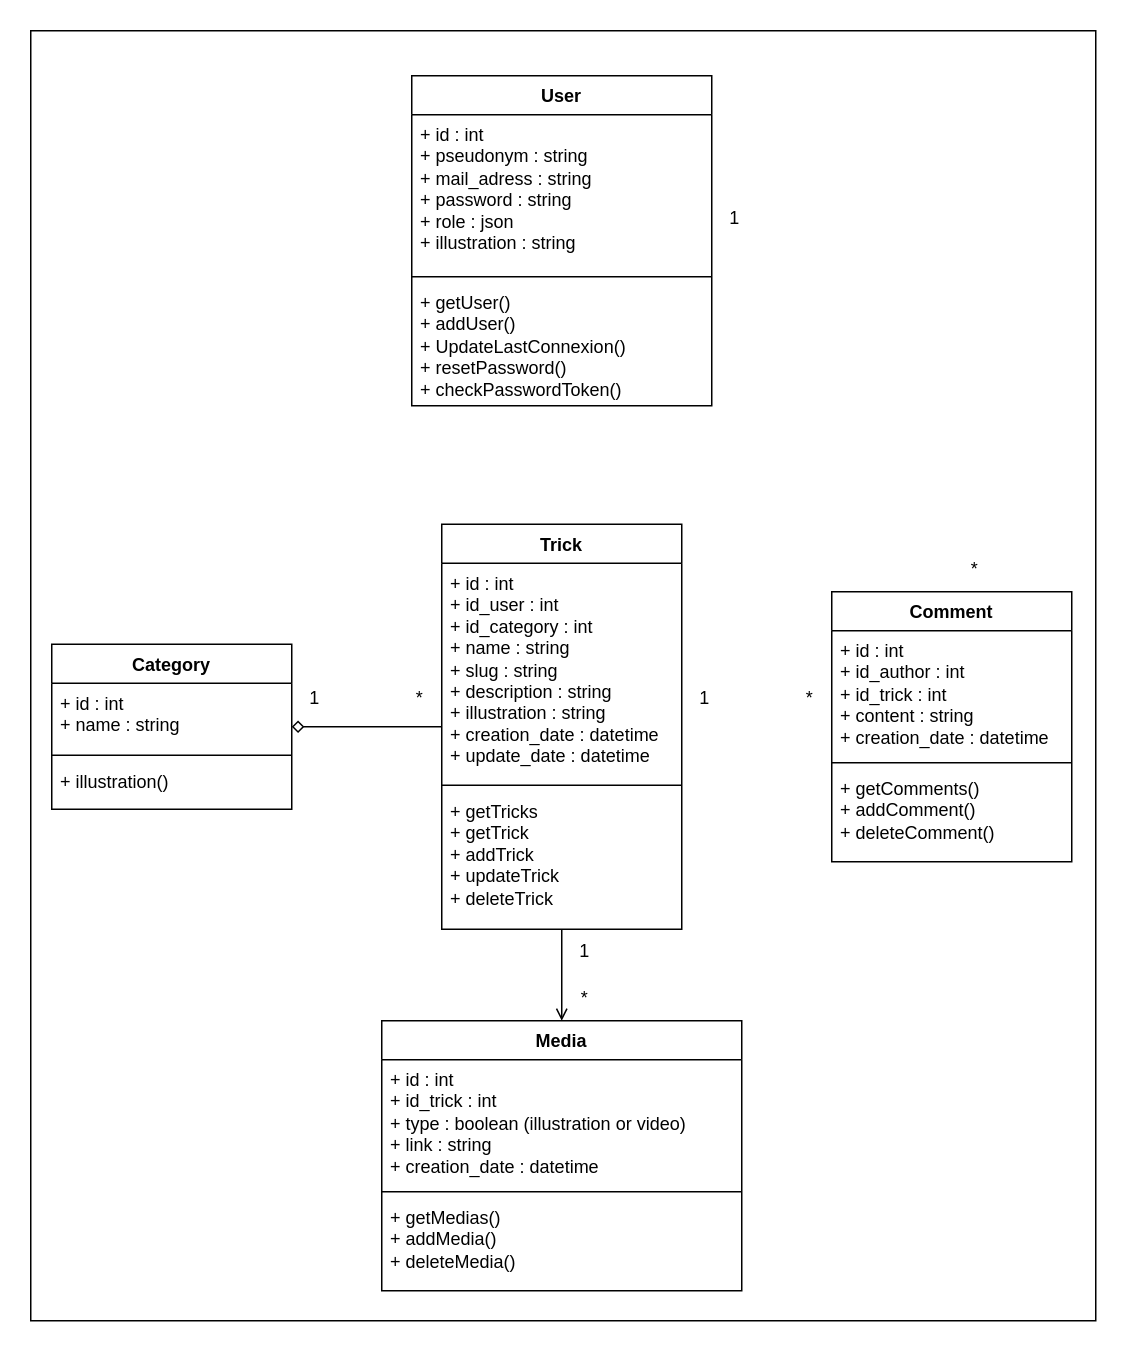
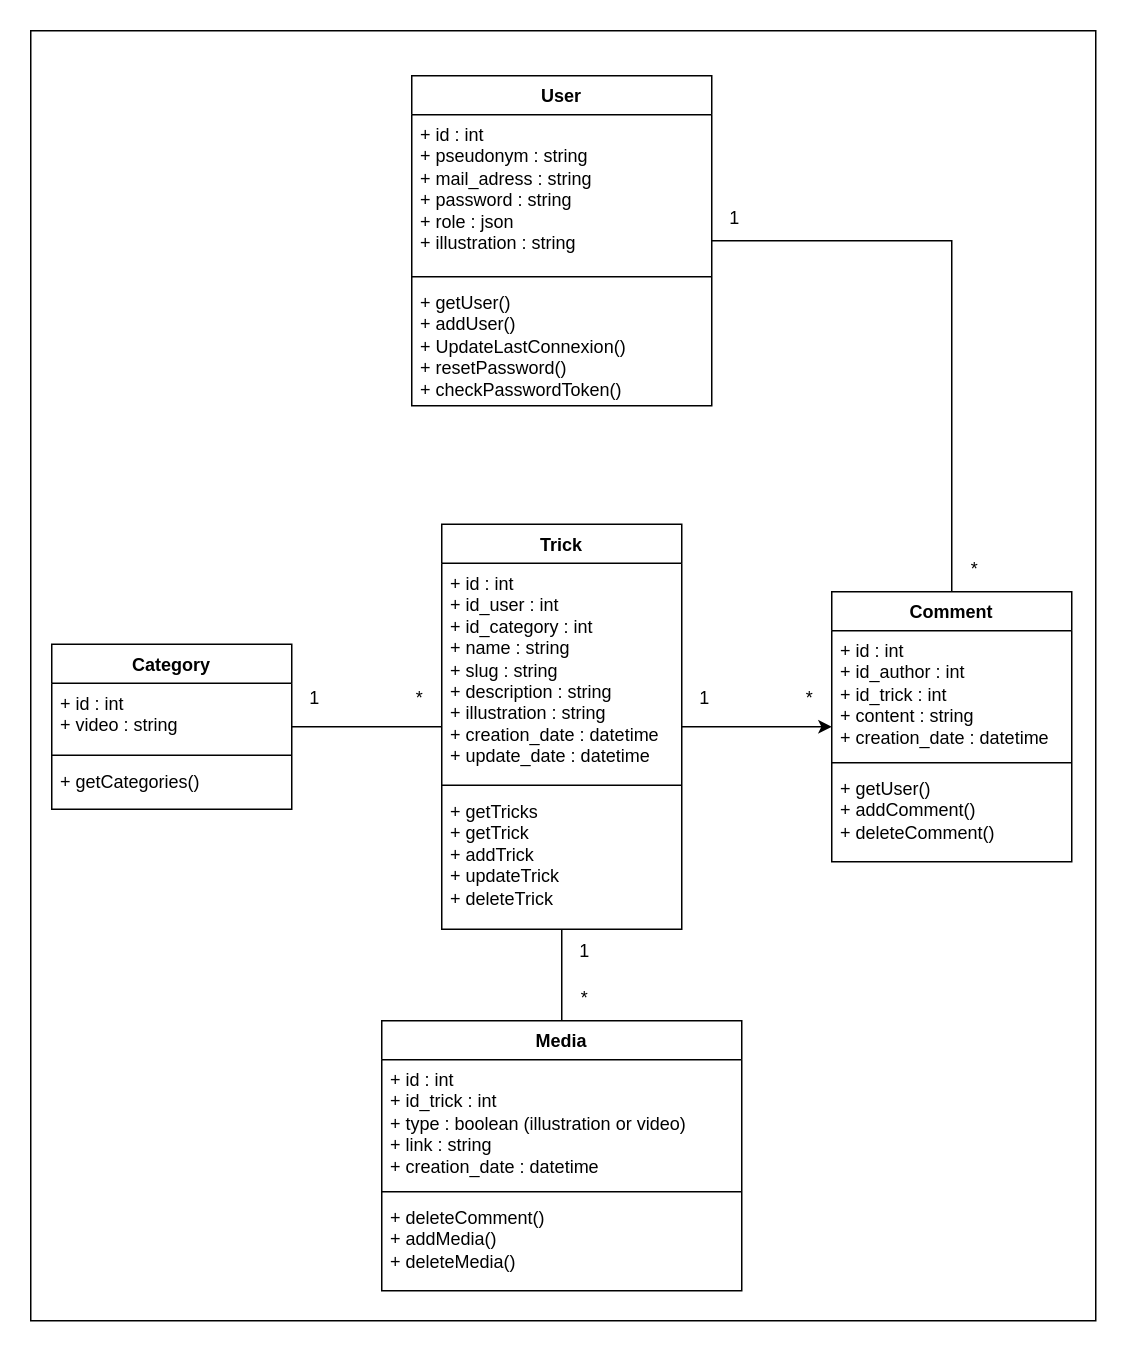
  <mxCell id="0" />
  <mxCell id="1" parent="0" />
  <mxCell id="2" value="" style="rounded=0;whiteSpace=wrap;html=1;movable=1;resizable=1;rotatable=1;deletable=1;editable=1;locked=0;connectable=1;labelBackgroundColor=none;" parent="1" vertex="1"><mxGeometry x="20" y="20" width="710" height="860" as="geometry" /></mxCell>
  <mxCell id="3" value="Media" style="swimlane;fontStyle=1;align=center;verticalAlign=top;childLayout=stackLayout;horizontal=1;startSize=26;horizontalStack=0;resizeParent=1;resizeParentMax=0;resizeLast=0;collapsible=1;marginBottom=0;whiteSpace=wrap;html=1;" parent="1" vertex="1"><mxGeometry x="254" y="680" width="240" height="180" as="geometry" /></mxCell>
  <mxCell id="4" value="&lt;div&gt;+ id : int&lt;/div&gt;&lt;div&gt;+ id_trick : int&lt;br&gt;&lt;/div&gt;&lt;div&gt;+ type : boolean (illustration or video)&lt;br&gt;&lt;/div&gt;&lt;div&gt;+ link : string&lt;/div&gt;&lt;div&gt;+ creation_date : datetime&lt;/div&gt;&lt;div&gt;&lt;br&gt;&lt;/div&gt;" style="text;strokeColor=none;fillColor=none;align=left;verticalAlign=top;spacingLeft=4;spacingRight=4;overflow=hidden;rotatable=0;points=[[0,0.5],[1,0.5]];portConstraint=eastwest;whiteSpace=wrap;html=1;" parent="3" vertex="1"><mxGeometry y="26" width="240" height="84" as="geometry" /></mxCell>
  <mxCell id="5" value="" style="line;strokeWidth=1;fillColor=none;align=left;verticalAlign=middle;spacingTop=-1;spacingLeft=3;spacingRight=3;rotatable=0;labelPosition=right;points=[];portConstraint=eastwest;strokeColor=inherit;" parent="3" vertex="1"><mxGeometry y="110" width="240" height="8" as="geometry" /></mxCell>
- <mxCell id="6" value="&lt;div&gt;+ getMedias()&lt;/div&gt;&lt;div&gt;+ addMedia()&lt;/div&gt;&lt;div&gt;+ deleteMedia()&lt;/div&gt;" style="text;strokeColor=none;fillColor=none;align=left;verticalAlign=top;spacingLeft=4;spacingRight=4;overflow=hidden;rotatable=0;points=[[0,0.5],[1,0.5]];portConstraint=eastwest;whiteSpace=wrap;html=1;" parent="3" vertex="1"><mxGeometry y="118" width="240" height="62" as="geometry" /></mxCell>
+ <mxCell id="6" value="&lt;div&gt;+ deleteComment()&lt;/div&gt;&lt;div&gt;+ addMedia()&lt;/div&gt;&lt;div&gt;+ deleteMedia()&lt;/div&gt;" style="text;strokeColor=none;fillColor=none;align=left;verticalAlign=top;spacingLeft=4;spacingRight=4;overflow=hidden;rotatable=0;points=[[0,0.5],[1,0.5]];portConstraint=eastwest;whiteSpace=wrap;html=1;" parent="3" vertex="1"><mxGeometry y="118" width="240" height="62" as="geometry" /></mxCell>
+ <mxCell id="7" style="edgeStyle=orthogonalEdgeStyle;rounded=0;orthogonalLoop=1;jettySize=auto;html=1;endArrow=none;endFill=0;" parent="1" source="8" target="19" edge="1"><mxGeometry relative="1" as="geometry" /></mxCell>
  <mxCell id="8" value="User" style="swimlane;fontStyle=1;align=center;verticalAlign=top;childLayout=stackLayout;horizontal=1;startSize=26;horizontalStack=0;resizeParent=1;resizeParentMax=0;resizeLast=0;collapsible=1;marginBottom=0;whiteSpace=wrap;html=1;" parent="1" vertex="1"><mxGeometry x="274" y="50" width="200" height="220" as="geometry" /></mxCell>
  <mxCell id="9" value="&lt;div&gt;+ id : int&lt;/div&gt;&lt;div&gt;+ pseudonym : string&lt;br&gt;&lt;/div&gt;&lt;div&gt;+ mail_adress : string&lt;br&gt;&lt;/div&gt;&lt;div&gt;+ password : string&lt;/div&gt;&lt;div&gt;+ role : json&lt;/div&gt;&lt;div&gt;+ illustration : string&lt;br&gt;&lt;/div&gt;&lt;div&gt;&lt;br&gt;&lt;/div&gt;" style="text;strokeColor=none;fillColor=none;align=left;verticalAlign=top;spacingLeft=4;spacingRight=4;overflow=hidden;rotatable=0;points=[[0,0.5],[1,0.5]];portConstraint=eastwest;whiteSpace=wrap;html=1;" parent="8" vertex="1"><mxGeometry y="26" width="200" height="104" as="geometry" /></mxCell>
  <mxCell id="10" value="" style="line;strokeWidth=1;fillColor=none;align=left;verticalAlign=middle;spacingTop=-1;spacingLeft=3;spacingRight=3;rotatable=0;labelPosition=right;points=[];portConstraint=eastwest;strokeColor=inherit;" parent="8" vertex="1"><mxGeometry y="130" width="200" height="8" as="geometry" /></mxCell>
  <mxCell id="11" value="+ getUser()&lt;br&gt;&lt;div&gt;+ addUser()&lt;/div&gt;+ UpdateLastConnexion()&lt;div&gt;+ resetPassword()&lt;/div&gt;&lt;div&gt;+ checkPasswordToken()&lt;/div&gt;" style="text;strokeColor=none;fillColor=none;align=left;verticalAlign=top;spacingLeft=4;spacingRight=4;overflow=hidden;rotatable=0;points=[[0,0.5],[1,0.5]];portConstraint=eastwest;whiteSpace=wrap;html=1;" parent="8" vertex="1"><mxGeometry y="138" width="200" height="82" as="geometry" /></mxCell>
- <mxCell id="12" style="edgeStyle=orthogonalEdgeStyle;rounded=0;orthogonalLoop=1;jettySize=auto;html=1;endArrow=diamond;endFill=0;" parent="1" source="15" target="25" edge="1"><mxGeometry relative="1" as="geometry" /></mxCell>
- <mxCell id="13" style="edgeStyle=orthogonalEdgeStyle;rounded=0;orthogonalLoop=1;jettySize=auto;html=1;endArrow=open;endFill=0;" parent="1" source="15" target="3" edge="1"><mxGeometry relative="1" as="geometry" /></mxCell>
+ <mxCell id="12" style="edgeStyle=orthogonalEdgeStyle;rounded=0;orthogonalLoop=1;jettySize=auto;html=1;endArrow=none;endFill=0;" parent="1" source="15" target="25" edge="1"><mxGeometry relative="1" as="geometry" /></mxCell>
+ <mxCell id="13" style="edgeStyle=orthogonalEdgeStyle;rounded=0;orthogonalLoop=1;jettySize=auto;html=1;endArrow=none;endFill=0;" parent="1" source="15" target="3" edge="1"><mxGeometry relative="1" as="geometry" /></mxCell>
+ <mxCell id="14" style="edgeStyle=orthogonalEdgeStyle;rounded=0;orthogonalLoop=1;jettySize=auto;html=1;" parent="1" source="15" target="19" edge="1"><mxGeometry relative="1" as="geometry" /></mxCell>
  <mxCell id="15" value="Trick" style="swimlane;fontStyle=1;align=center;verticalAlign=top;childLayout=stackLayout;horizontal=1;startSize=26;horizontalStack=0;resizeParent=1;resizeParentMax=0;resizeLast=0;collapsible=1;marginBottom=0;whiteSpace=wrap;html=1;" parent="1" vertex="1"><mxGeometry x="294" y="349" width="160" height="270" as="geometry" /></mxCell>
  <mxCell id="16" value="&lt;div&gt;+ id : int&lt;/div&gt;&lt;div&gt;+ id_user : int&lt;br&gt;&lt;/div&gt;&lt;div&gt;+ id_category : int&lt;br&gt;&lt;/div&gt;&lt;div&gt;+ name : string&lt;/div&gt;&lt;div&gt;+ slug : string&lt;/div&gt;&lt;div&gt;+ description : string&lt;/div&gt;&lt;div&gt;+ illustration : string&lt;br&gt;&lt;/div&gt;&lt;div&gt;+ creation_date : datetime&lt;/div&gt;&lt;div&gt;+ update_date : datetime&lt;br&gt;&lt;/div&gt;&lt;div&gt;&lt;br&gt;&lt;/div&gt;" style="text;strokeColor=none;fillColor=none;align=left;verticalAlign=top;spacingLeft=4;spacingRight=4;overflow=hidden;rotatable=0;points=[[0,0.5],[1,0.5]];portConstraint=eastwest;whiteSpace=wrap;html=1;" parent="15" vertex="1"><mxGeometry y="26" width="160" height="144" as="geometry" /></mxCell>
  <mxCell id="17" value="" style="line;strokeWidth=1;fillColor=none;align=left;verticalAlign=middle;spacingTop=-1;spacingLeft=3;spacingRight=3;rotatable=0;labelPosition=right;points=[];portConstraint=eastwest;strokeColor=inherit;" parent="15" vertex="1"><mxGeometry y="170" width="160" height="8" as="geometry" /></mxCell>
  <mxCell id="18" value="&lt;div&gt;+ getTricks&lt;/div&gt;&lt;div&gt;+ getTrick&lt;/div&gt;&lt;div&gt;+ addTrick&lt;/div&gt;&lt;div&gt;+ updateTrick&lt;/div&gt;&lt;div&gt;+ deleteTrick&lt;/div&gt;" style="text;strokeColor=none;fillColor=none;align=left;verticalAlign=top;spacingLeft=4;spacingRight=4;overflow=hidden;rotatable=0;points=[[0,0.5],[1,0.5]];portConstraint=eastwest;whiteSpace=wrap;html=1;" parent="15" vertex="1"><mxGeometry y="178" width="160" height="92" as="geometry" /></mxCell>
  <mxCell id="19" value="Comment" style="swimlane;fontStyle=1;align=center;verticalAlign=top;childLayout=stackLayout;horizontal=1;startSize=26;horizontalStack=0;resizeParent=1;resizeParentMax=0;resizeLast=0;collapsible=1;marginBottom=0;whiteSpace=wrap;html=1;" parent="1" vertex="1"><mxGeometry x="554" y="394" width="160" height="180" as="geometry" /></mxCell>
  <mxCell id="20" value="&lt;div&gt;+ id : int&lt;/div&gt;&lt;div&gt;+ id_author : int&lt;/div&gt;&lt;div&gt;+ id_trick : int&lt;br&gt;&lt;/div&gt;&lt;div&gt;+ content : string&lt;/div&gt;&lt;div&gt;+ creation_date : datetime&lt;/div&gt;&lt;div&gt;&lt;br&gt;&lt;/div&gt;" style="text;strokeColor=none;fillColor=none;align=left;verticalAlign=top;spacingLeft=4;spacingRight=4;overflow=hidden;rotatable=0;points=[[0,0.5],[1,0.5]];portConstraint=eastwest;whiteSpace=wrap;html=1;" parent="19" vertex="1"><mxGeometry y="26" width="160" height="84" as="geometry" /></mxCell>
  <mxCell id="21" value="" style="line;strokeWidth=1;fillColor=none;align=left;verticalAlign=middle;spacingTop=-1;spacingLeft=3;spacingRight=3;rotatable=0;labelPosition=right;points=[];portConstraint=eastwest;strokeColor=inherit;" parent="19" vertex="1"><mxGeometry y="110" width="160" height="8" as="geometry" /></mxCell>
- <mxCell id="22" value="&lt;div&gt;+ getComments()&lt;/div&gt;&lt;div&gt;+ addComment()&lt;/div&gt;&lt;div&gt;+ deleteComment()&lt;/div&gt;" style="text;strokeColor=none;fillColor=none;align=left;verticalAlign=top;spacingLeft=4;spacingRight=4;overflow=hidden;rotatable=0;points=[[0,0.5],[1,0.5]];portConstraint=eastwest;whiteSpace=wrap;html=1;" parent="19" vertex="1"><mxGeometry y="118" width="160" height="62" as="geometry" /></mxCell>
+ <mxCell id="22" value="&lt;div&gt;+ getUser()&lt;/div&gt;&lt;div&gt;+ addComment()&lt;/div&gt;&lt;div&gt;+ deleteComment()&lt;/div&gt;" style="text;strokeColor=none;fillColor=none;align=left;verticalAlign=top;spacingLeft=4;spacingRight=4;overflow=hidden;rotatable=0;points=[[0,0.5],[1,0.5]];portConstraint=eastwest;whiteSpace=wrap;html=1;" parent="19" vertex="1"><mxGeometry y="118" width="160" height="62" as="geometry" /></mxCell>
  <mxCell id="23" value="1" style="text;html=1;align=center;verticalAlign=middle;resizable=0;points=[];autosize=1;strokeColor=none;fillColor=none;" parent="1" vertex="1"><mxGeometry x="474" y="130" width="30" height="30" as="geometry" /></mxCell>
  <mxCell id="24" value="*" style="text;html=1;align=center;verticalAlign=middle;resizable=0;points=[];autosize=1;strokeColor=none;fillColor=none;" parent="1" vertex="1"><mxGeometry x="634" y="364" width="30" height="30" as="geometry" /></mxCell>
  <mxCell id="25" value="Category" style="swimlane;fontStyle=1;align=center;verticalAlign=top;childLayout=stackLayout;horizontal=1;startSize=26;horizontalStack=0;resizeParent=1;resizeParentMax=0;resizeLast=0;collapsible=1;marginBottom=0;whiteSpace=wrap;html=1;" parent="1" vertex="1"><mxGeometry x="34" y="429" width="160" height="110" as="geometry" /></mxCell>
- <mxCell id="26" value="&lt;div&gt;+ id : int&lt;/div&gt;&lt;div&gt;+ name : string&lt;/div&gt;&lt;div&gt;&lt;br&gt;&lt;/div&gt;" style="text;strokeColor=none;fillColor=none;align=left;verticalAlign=top;spacingLeft=4;spacingRight=4;overflow=hidden;rotatable=0;points=[[0,0.5],[1,0.5]];portConstraint=eastwest;whiteSpace=wrap;html=1;" parent="25" vertex="1"><mxGeometry y="26" width="160" height="44" as="geometry" /></mxCell>
+ <mxCell id="26" value="&lt;div&gt;+ id : int&lt;/div&gt;&lt;div&gt;+ video : string&lt;/div&gt;&lt;div&gt;&lt;br&gt;&lt;/div&gt;" style="text;strokeColor=none;fillColor=none;align=left;verticalAlign=top;spacingLeft=4;spacingRight=4;overflow=hidden;rotatable=0;points=[[0,0.5],[1,0.5]];portConstraint=eastwest;whiteSpace=wrap;html=1;" parent="25" vertex="1"><mxGeometry y="26" width="160" height="44" as="geometry" /></mxCell>
  <mxCell id="27" value="" style="line;strokeWidth=1;fillColor=none;align=left;verticalAlign=middle;spacingTop=-1;spacingLeft=3;spacingRight=3;rotatable=0;labelPosition=right;points=[];portConstraint=eastwest;strokeColor=inherit;" parent="25" vertex="1"><mxGeometry y="70" width="160" height="8" as="geometry" /></mxCell>
- <mxCell id="28" value="&lt;div&gt;+ illustration()&lt;/div&gt;" style="text;strokeColor=none;fillColor=none;align=left;verticalAlign=top;spacingLeft=4;spacingRight=4;overflow=hidden;rotatable=0;points=[[0,0.5],[1,0.5]];portConstraint=eastwest;whiteSpace=wrap;html=1;" parent="25" vertex="1"><mxGeometry y="78" width="160" height="32" as="geometry" /></mxCell>
+ <mxCell id="28" value="&lt;div&gt;+ getCategories()&lt;/div&gt;" style="text;strokeColor=none;fillColor=none;align=left;verticalAlign=top;spacingLeft=4;spacingRight=4;overflow=hidden;rotatable=0;points=[[0,0.5],[1,0.5]];portConstraint=eastwest;whiteSpace=wrap;html=1;" parent="25" vertex="1"><mxGeometry y="78" width="160" height="32" as="geometry" /></mxCell>
  <mxCell id="29" value="*" style="text;html=1;align=center;verticalAlign=middle;resizable=0;points=[];autosize=1;strokeColor=none;fillColor=none;" parent="1" vertex="1"><mxGeometry x="524" y="450" width="30" height="30" as="geometry" /></mxCell>
  <mxCell id="30" value="1" style="text;html=1;align=center;verticalAlign=middle;resizable=0;points=[];autosize=1;strokeColor=none;fillColor=none;" parent="1" vertex="1"><mxGeometry x="454" y="450" width="30" height="30" as="geometry" /></mxCell>
  <mxCell id="31" value="*" style="text;html=1;align=center;verticalAlign=middle;resizable=0;points=[];autosize=1;strokeColor=none;fillColor=none;" parent="1" vertex="1"><mxGeometry x="264" y="450" width="30" height="30" as="geometry" /></mxCell>
  <mxCell id="32" value="1" style="text;html=1;align=center;verticalAlign=middle;resizable=0;points=[];autosize=1;strokeColor=none;fillColor=none;" parent="1" vertex="1"><mxGeometry x="194" y="450" width="30" height="30" as="geometry" /></mxCell>
  <mxCell id="33" value="*" style="text;html=1;align=center;verticalAlign=middle;resizable=0;points=[];autosize=1;strokeColor=none;fillColor=none;" parent="1" vertex="1"><mxGeometry x="374" y="650" width="30" height="30" as="geometry" /></mxCell>
  <mxCell id="34" value="1" style="text;html=1;align=center;verticalAlign=middle;resizable=0;points=[];autosize=1;strokeColor=none;fillColor=none;" parent="1" vertex="1"><mxGeometry x="374" y="619" width="30" height="30" as="geometry" /></mxCell>
